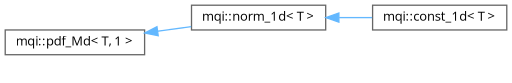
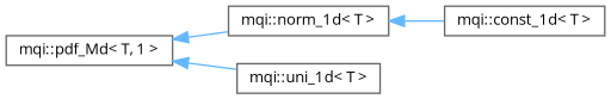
  digraph {
    fontname="Open Sans"
    rankdir=LR
    node [color=grey40 fillcolor=white fontname="Open Sans" fontsize=10 shape=box style=filled]
    edge [color=steelblue1 dir=back fontname="Open Sans" fontsize=10 labelfontname=Helvetica labelfontsize=10 style=solid]
    n1 [height=0.2 label="mqi::pdf_Md\< T, 1 \>" width=0.4]
    n2 [height=0.2 label="mqi::norm_1d\< T \>" width=0.4]
+   n3 [height=0.2 label="mqi::uni_1d\< T \>" width=0.4]
    n4 [height=0.2 label="mqi::const_1d\< T \>" width=0.4]
    n1 -> n2
+   n1 -> n3
    n2 -> n4
  }
